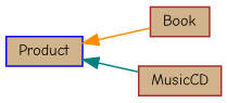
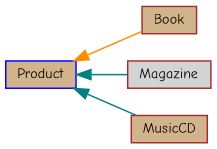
  digraph {
    fontname="Comic Neue"
    rankdir=LR
    node [color=brown fillcolor=tan fontname="Comic Neue" fontsize=10 shape=record style=filled]
    edge [color=teal dir=back fontname="Comic Neue" fontsize=10 labelfontname=Helvetica labelfontsize=10 style=solid]
    n1 [color=blue height=0.2 label=Product width=0.4]
    n2 [height=0.2 label=Book width=0.4]
+   n3 [fillcolor=lightgrey height=0.2 label=Magazine width=0.4]
    n4 [height=0.2 label=MusicCD width=0.4]
    n1 -> n2 [color=darkorange]
+   n1 -> n3
    n1 -> n4
  }
